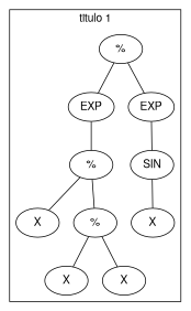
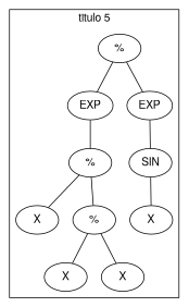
  graph {
    fontname="Helvetica,Arial,sans-serif"
    node [fontname="Helvetica,Arial,sans-serif"]
    edge [fontname="Helvetica,Arial,sans-serif"]
    n1 [label="%"]
    n2 [label=EXP]
    n3 [label=EXP]
    n4 [label="%"]
    n5 [label=X]
    n6 [label="%"]
    n7 [label=X]
    n8 [label=X]
    n9 [label=SIN]
    n10 [label=X]
    subgraph cluster_1 {
-     label="titulo 1"
+     label="titulo 5"
      n1
      n2
      n3
      n4
      n5
      n6
      n7
      n8
      n9
      n10
    }
    n1 -- n2
    n1 -- n3
    n2 -- n4
    n3 -- n9
    n4 -- n5
    n4 -- n6
    n6 -- n7
    n6 -- n8
    n9 -- n10
  }
